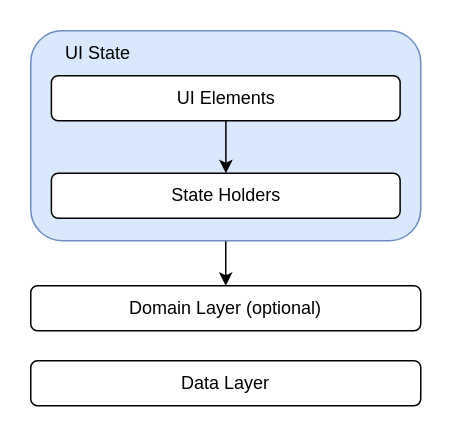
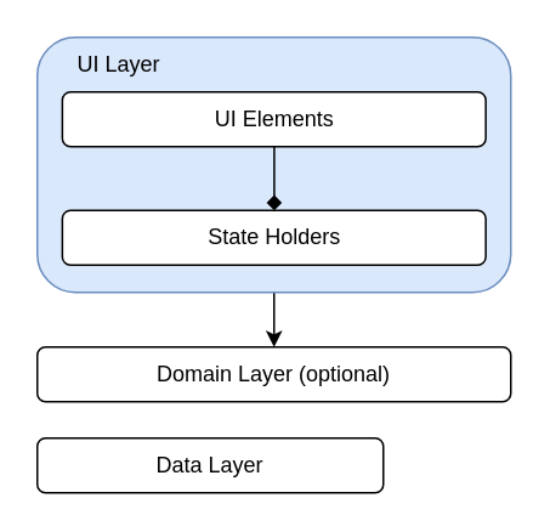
  <mxCell id="0" />
  <mxCell id="1" parent="0" />
  <mxCell id="2" value="" style="edgeStyle=orthogonalEdgeStyle;rounded=0;orthogonalLoop=1;jettySize=auto;html=1;" edge="1" parent="1" source="3" target="5"><mxGeometry relative="1" as="geometry" /></mxCell>
  <mxCell id="3" value="" style="rounded=1;whiteSpace=wrap;html=1;fillColor=#dae8fc;strokeColor=#6c8ebf;" parent="1" vertex="1"><mxGeometry x="20" y="20" width="260" height="140" as="geometry" /></mxCell>
- <mxCell id="4" value="Data Layer" style="rounded=1;whiteSpace=wrap;html=1;" parent="1" vertex="1"><mxGeometry x="20" y="240" width="260" height="30" as="geometry" /></mxCell>
+ <mxCell id="4" value="Data Layer" style="rounded=1;whiteSpace=wrap;html=1;" parent="1" vertex="1"><mxGeometry x="20" y="240" width="190" height="30" as="geometry" /></mxCell>
  <mxCell id="5" value="Domain Layer (optional)" style="rounded=1;whiteSpace=wrap;html=1;" parent="1" vertex="1"><mxGeometry x="20" y="190" width="260" height="30" as="geometry" /></mxCell>
- <mxCell id="6" value="" style="edgeStyle=orthogonalEdgeStyle;rounded=0;orthogonalLoop=1;jettySize=auto;html=1;" parent="1" source="7" target="8" edge="1"><mxGeometry relative="1" as="geometry" /></mxCell>
+ <mxCell id="6" value="" style="edgeStyle=orthogonalEdgeStyle;rounded=0;orthogonalLoop=1;jettySize=auto;html=1;endArrow=diamond;" parent="1" source="7" target="8" edge="1"><mxGeometry relative="1" as="geometry" /></mxCell>
  <mxCell id="7" value="UI Elements" style="rounded=1;whiteSpace=wrap;html=1;" parent="1" vertex="1"><mxGeometry x="33.75" y="50" width="232.5" height="30" as="geometry" /></mxCell>
  <mxCell id="8" value="State Holders" style="rounded=1;whiteSpace=wrap;html=1;" parent="1" vertex="1"><mxGeometry x="33.75" y="115" width="232.5" height="30" as="geometry" /></mxCell>
- <mxCell id="9" value="UI State" style="text;html=1;strokeColor=none;fillColor=none;align=center;verticalAlign=middle;whiteSpace=wrap;rounded=0;" parent="1" vertex="1"><mxGeometry x="30" y="20" width="70" height="30" as="geometry" /></mxCell>
+ <mxCell id="9" value="UI Layer" style="text;html=1;strokeColor=none;fillColor=none;align=center;verticalAlign=middle;whiteSpace=wrap;rounded=0;" parent="1" vertex="1"><mxGeometry x="30" y="20" width="70" height="30" as="geometry" /></mxCell>
